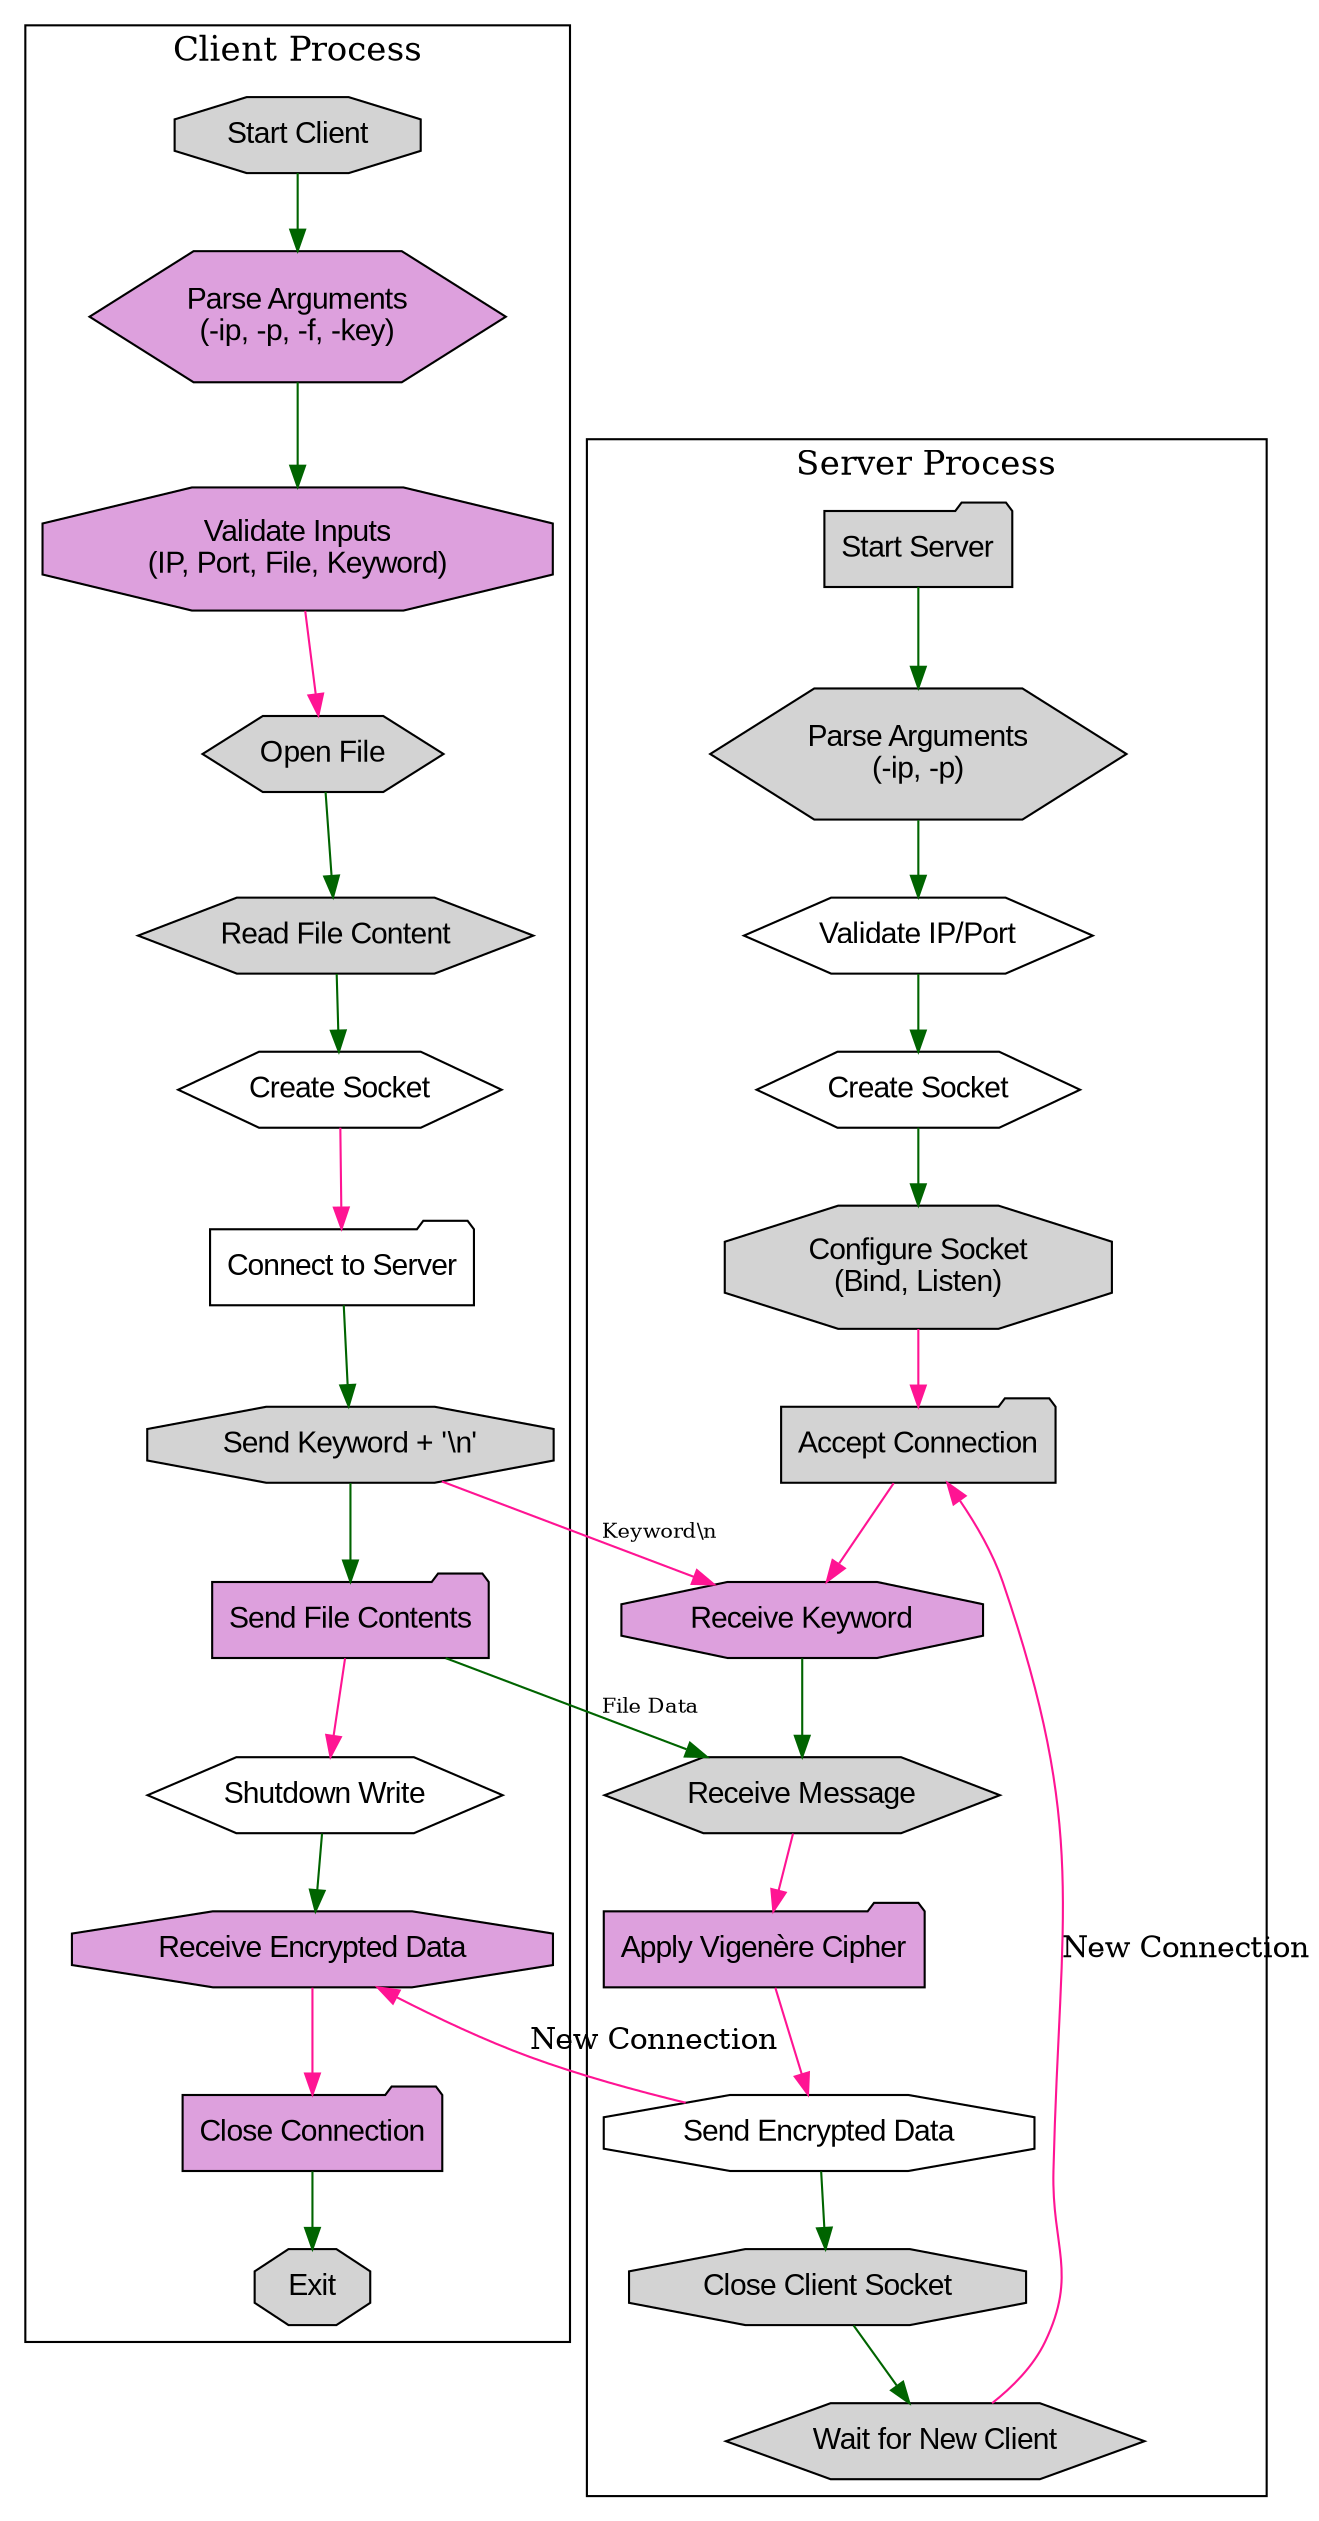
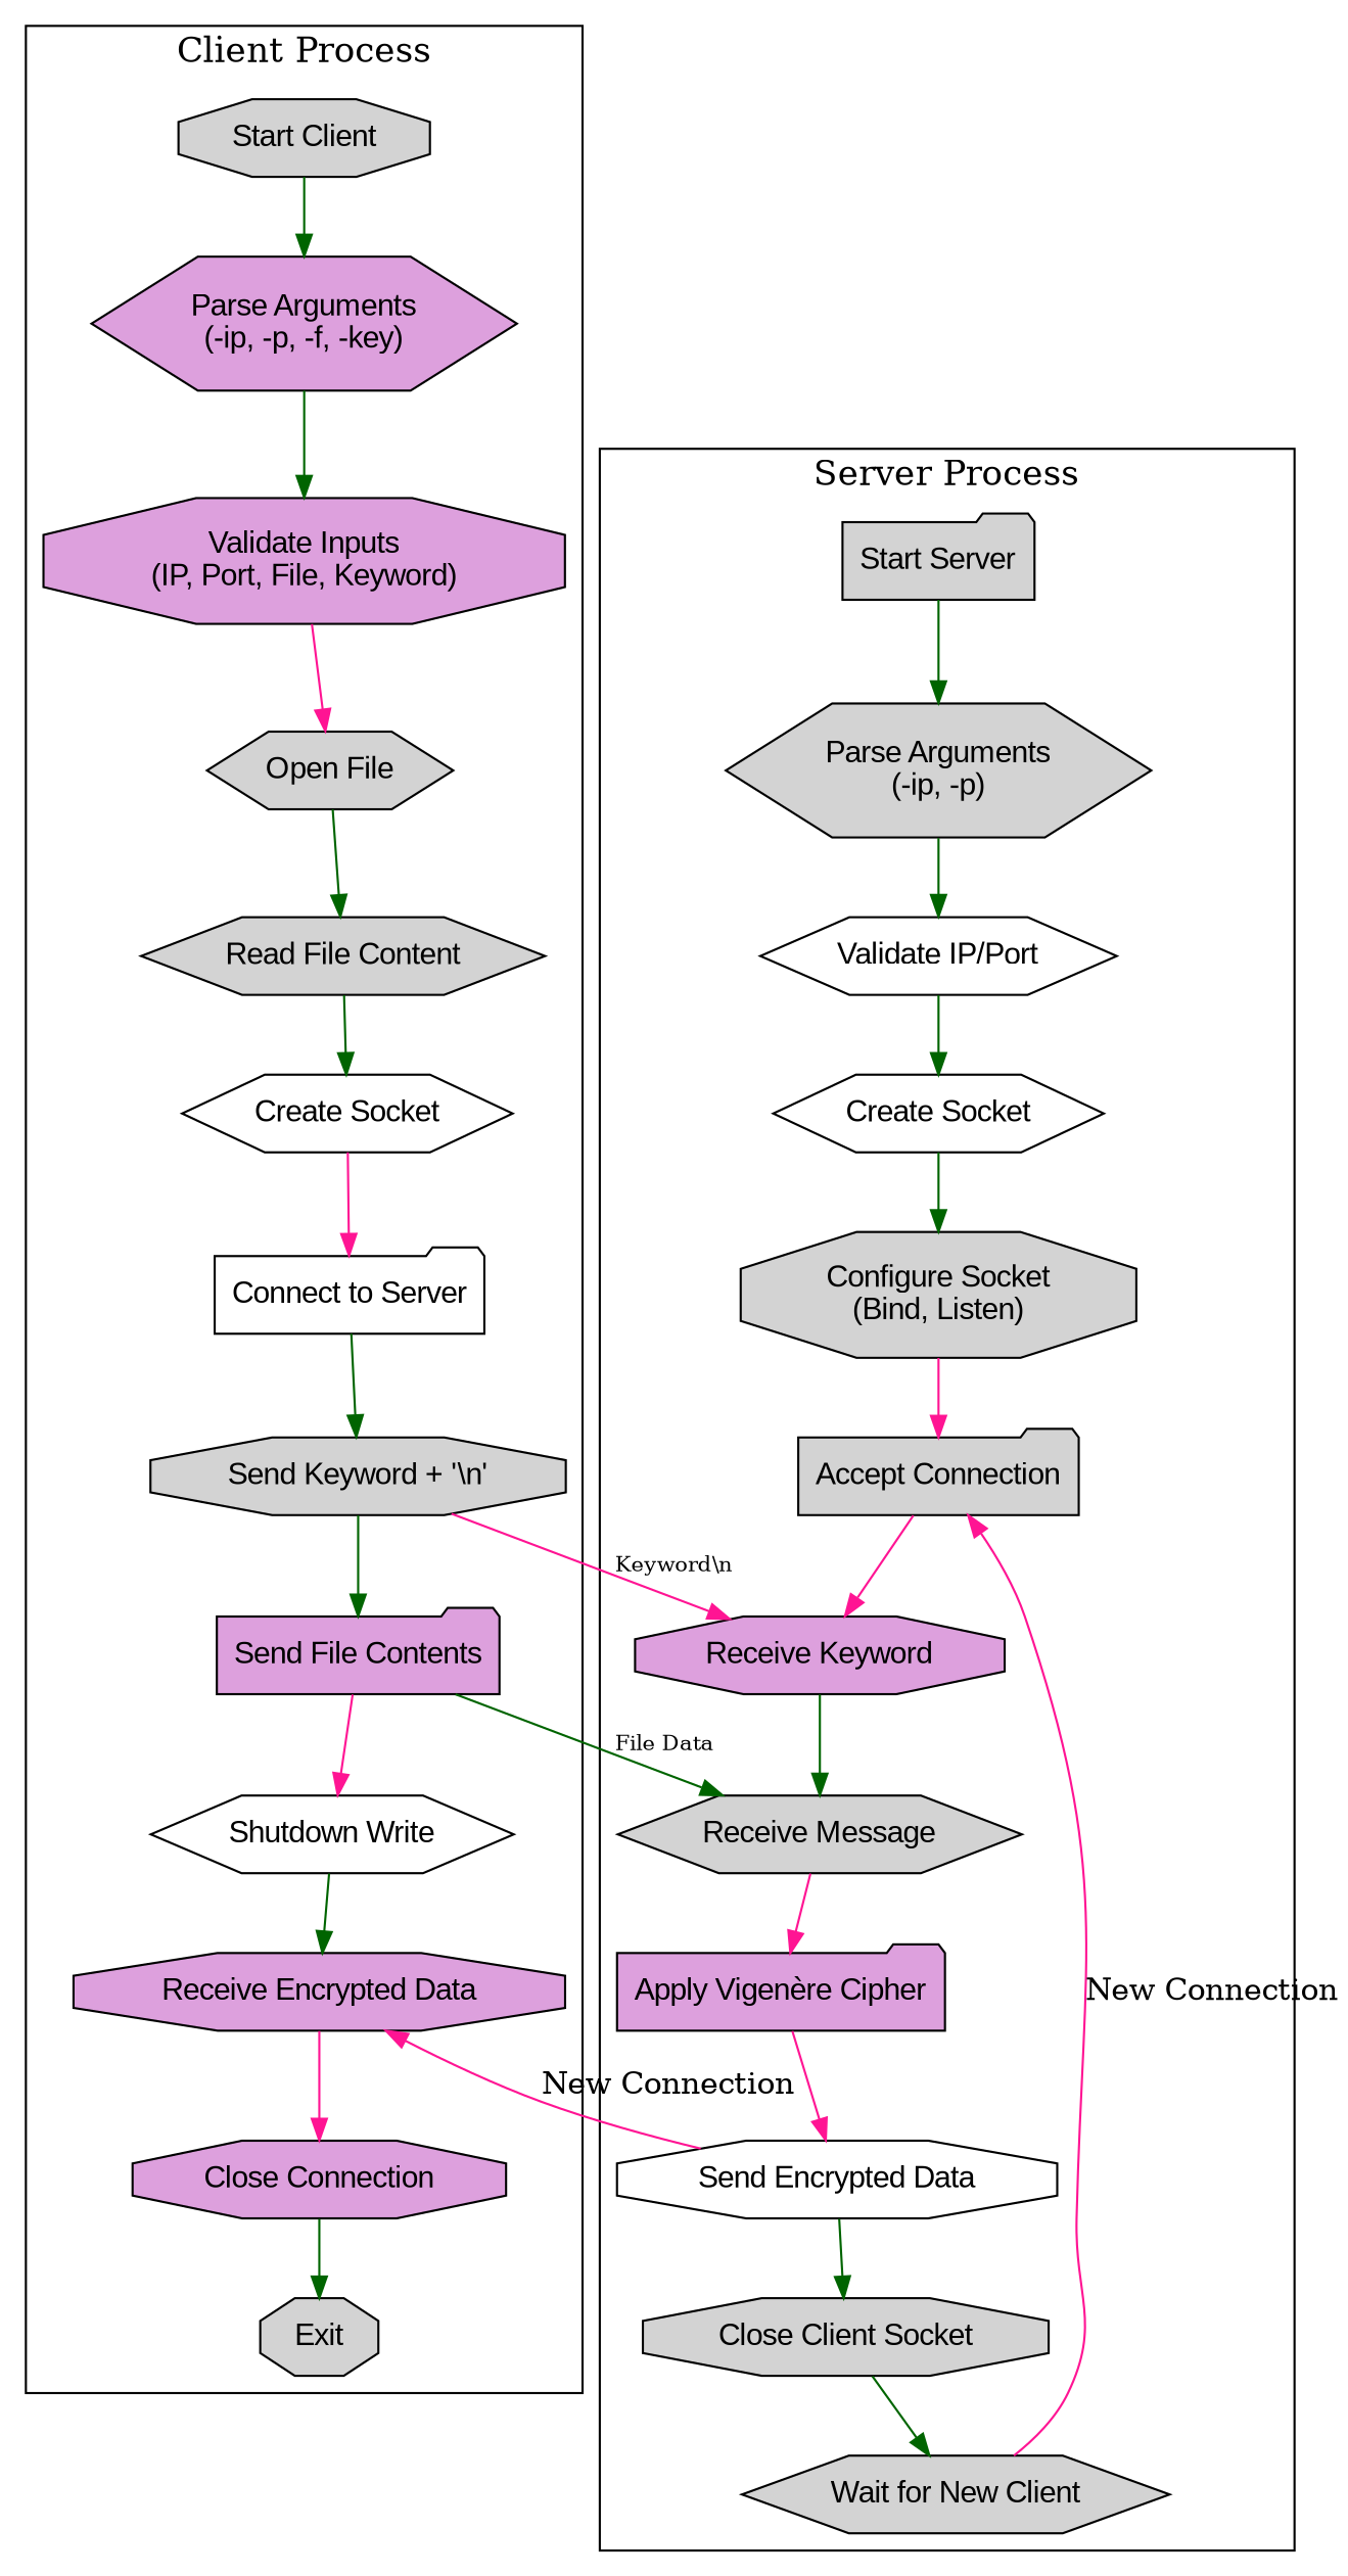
  digraph {
    compound=true
    rankdir=TB
    node [fillcolor=lightgrey fontname=Arial shape=octagon style=filled]
    edge [color=darkgreen]
    n1 [label="Start Client"]
    n2 [fillcolor=plum label="Parse Arguments\n(-ip, -p, -f, -key)" shape=hexagon]
    n3 [fillcolor=plum label="Validate Inputs\n(IP, Port, File, Keyword)"]
    n4 [label="Open File" shape=hexagon]
    n5 [label="Read File Content" shape=hexagon]
    n6 [fillcolor=white label="Create Socket" shape=hexagon]
    n7 [fillcolor=white label="Connect to Server" shape=folder]
    n8 [label="Send Keyword + '\\n'"]
    n9 [fillcolor=plum label="Send File Contents" shape=folder]
    n10 [fillcolor=white label="Shutdown Write" shape=hexagon]
    n11 [fillcolor=plum label="Receive Encrypted Data"]
-   n12 [fillcolor=plum label="Close Connection" shape=folder]
+   n12 [fillcolor=plum label="Close Connection"]
    n13 [label=Exit]
    n14 [label="Start Server" shape=folder]
    n15 [label="Parse Arguments\n(-ip, -p)" shape=hexagon]
    n16 [fillcolor=white label="Validate IP/Port" shape=hexagon]
    n17 [fillcolor=white label="Create Socket" shape=hexagon]
    n18 [label="Configure Socket\n(Bind, Listen)"]
    n19 [label="Accept Connection" shape=folder]
    n20 [fillcolor=plum label="Receive Keyword"]
    n21 [label="Receive Message" shape=hexagon]
    n22 [fillcolor=plum label="Apply Vigenère Cipher" shape=folder]
    n23 [fillcolor=white label="Send Encrypted Data"]
    n24 [label="Close Client Socket"]
    n25 [label="Wait for New Client" shape=hexagon]
    subgraph cluster_1 {
      fontsize=16
      label="Client Process"
      labelloc=t
      n1
      n2
      n3
      n4
      n5
      n6
      n7
      n8
      n9
      n10
      n11
      n12
      n13
    }
    subgraph cluster_2 {
      fontsize=16
      label="Server Process"
      labelloc=t
      n14
      n15
      n16
      n17
      n18
      n19
      n20
      n21
      n22
      n23
      n24
      n25
    }
    n1 -> n2
    n2 -> n3
    n3 -> n4 [color=deeppink]
    n4 -> n5
    n5 -> n6
    n6 -> n7 [color=deeppink]
    n7 -> n8
    n8 -> n9
    n8 -> n20 [color=deeppink fontsize=10 label="Keyword\\n"]
    n9 -> n10 [color=deeppink]
    n9 -> n21 [fontsize=10 label="File Data"]
    n10 -> n11
    n11 -> n12 [color=deeppink]
    n12 -> n13
    n14 -> n15
    n15 -> n16
    n16 -> n17
    n17 -> n18
    n18 -> n19 [color=deeppink]
    n19 -> n20 [color=deeppink]
    n20 -> n21
    n21 -> n22 [color=deeppink]
    n22 -> n23 [color=deeppink]
    n23 -> n11 [color=deeppink label="New Connection"]
    n23 -> n24
    n24 -> n25
    n25 -> n19 [color=deeppink label="New Connection"]
  }
